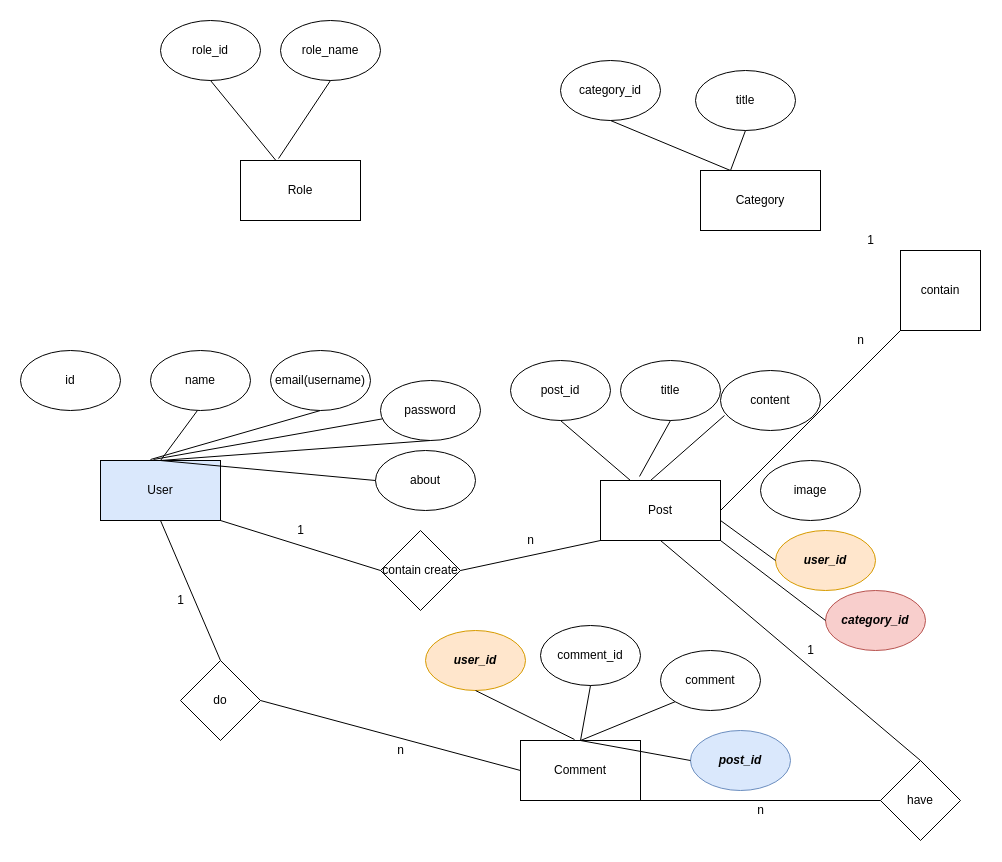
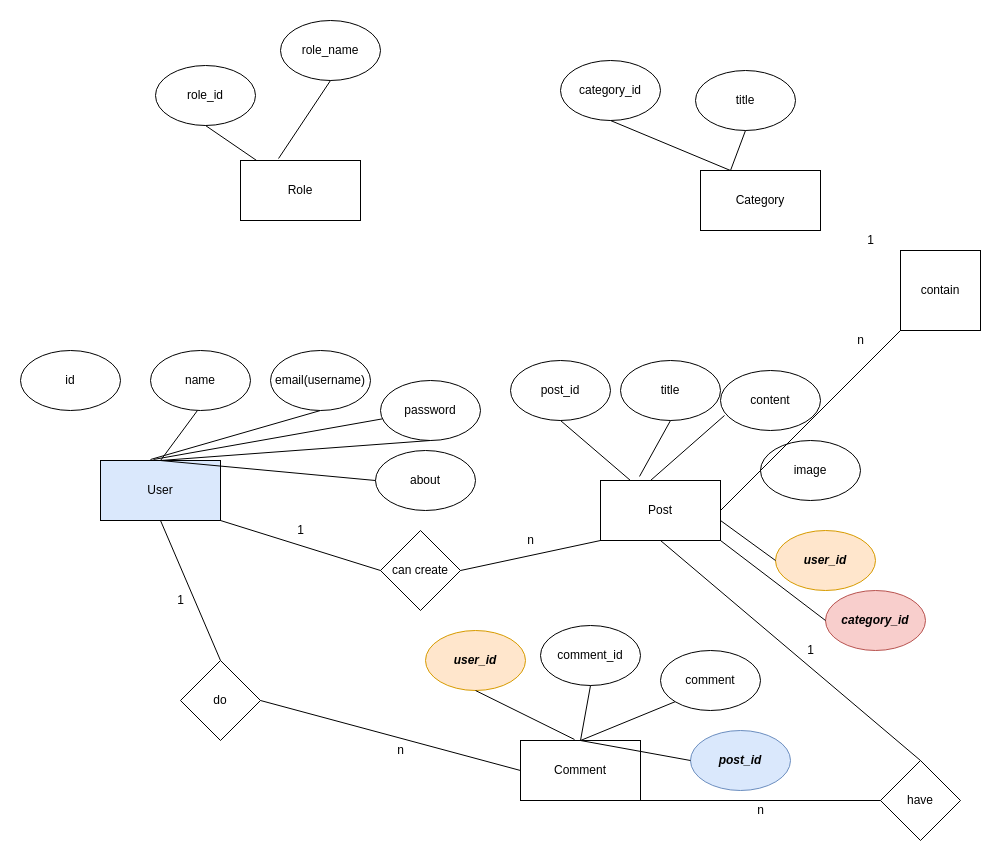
  <mxCell id="0" />
  <mxCell id="1" parent="0" />
  <mxCell id="2" value="User" style="rounded=0;whiteSpace=wrap;html=1;fillColor=#dae8fc;" vertex="1" parent="1"><mxGeometry x="100" y="460" width="120" height="60" as="geometry" /></mxCell>
  <mxCell id="3" value="id" style="ellipse;whiteSpace=wrap;html=1;" vertex="1" parent="1"><mxGeometry x="20" y="350" width="100" height="60" as="geometry" /></mxCell>
  <mxCell id="4" value="" style="endArrow=none;html=1;rounded=0;exitX=0.442;exitY=-0.017;exitDx=0;exitDy=0;exitPerimeter=0;" edge="1" parent="1" source="2" target="9"><mxGeometry width="50" height="50" relative="1" as="geometry"><mxPoint x="400" y="600" as="sourcePoint" /><mxPoint x="450" y="550" as="targetPoint" /></mxGeometry></mxCell>
  <mxCell id="5" value="name" style="ellipse;whiteSpace=wrap;html=1;" vertex="1" parent="1"><mxGeometry x="150" y="350" width="100" height="60" as="geometry" /></mxCell>
  <mxCell id="6" value="" style="endArrow=none;html=1;rounded=0;entryX=0.5;entryY=1;entryDx=0;entryDy=0;exitX=0.5;exitY=0;exitDx=0;exitDy=0;" edge="1" parent="1" source="2"><mxGeometry width="50" height="50" relative="1" as="geometry"><mxPoint x="250" y="460" as="sourcePoint" /><mxPoint x="196.96" y="410" as="targetPoint" /></mxGeometry></mxCell>
  <mxCell id="7" value="" style="endArrow=none;html=1;rounded=0;entryX=0.5;entryY=1;entryDx=0;entryDy=0;" edge="1" parent="1"><mxGeometry width="50" height="50" relative="1" as="geometry"><mxPoint x="150" y="459" as="sourcePoint" /><mxPoint x="320" y="410" as="targetPoint" /></mxGeometry></mxCell>
  <mxCell id="8" value="email(username)" style="ellipse;whiteSpace=wrap;html=1;" vertex="1" parent="1"><mxGeometry x="270" y="350" width="100" height="60" as="geometry" /></mxCell>
  <mxCell id="9" value="password" style="ellipse;whiteSpace=wrap;html=1;" vertex="1" parent="1"><mxGeometry x="380" y="380" width="100" height="60" as="geometry" /></mxCell>
  <mxCell id="10" value="" style="endArrow=none;html=1;rounded=0;entryX=0.5;entryY=1;entryDx=0;entryDy=0;" edge="1" parent="1" target="9"><mxGeometry width="50" height="50" relative="1" as="geometry"><mxPoint x="160" y="460" as="sourcePoint" /><mxPoint x="330" y="420" as="targetPoint" /></mxGeometry></mxCell>
  <mxCell id="11" value="about" style="ellipse;whiteSpace=wrap;html=1;" vertex="1" parent="1"><mxGeometry x="375" y="450" width="100" height="60" as="geometry" /></mxCell>
  <mxCell id="12" value="" style="endArrow=none;html=1;rounded=0;entryX=0;entryY=0.5;entryDx=0;entryDy=0;" edge="1" parent="1" target="11"><mxGeometry width="50" height="50" relative="1" as="geometry"><mxPoint x="160" y="460" as="sourcePoint" /><mxPoint x="440" y="450" as="targetPoint" /></mxGeometry></mxCell>
  <mxCell id="13" value="Post" style="rounded=0;whiteSpace=wrap;html=1;" vertex="1" parent="1"><mxGeometry x="600" y="480" width="120" height="60" as="geometry" /></mxCell>
  <mxCell id="14" value="post_id" style="ellipse;whiteSpace=wrap;html=1;" vertex="1" parent="1"><mxGeometry x="510" y="360" width="100" height="60" as="geometry" /></mxCell>
  <mxCell id="15" value="title" style="ellipse;whiteSpace=wrap;html=1;" vertex="1" parent="1"><mxGeometry x="620" y="360" width="100" height="60" as="geometry" /></mxCell>
  <mxCell id="16" value="content" style="ellipse;whiteSpace=wrap;html=1;" vertex="1" parent="1"><mxGeometry x="720" y="370" width="100" height="60" as="geometry" /></mxCell>
- <mxCell id="17" value="image" style="ellipse;whiteSpace=wrap;html=1;" vertex="1" parent="1"><mxGeometry x="760" y="460" width="100" height="60" as="geometry" /></mxCell>
+ <mxCell id="17" value="image" style="ellipse;whiteSpace=wrap;html=1;" vertex="1" parent="1"><mxGeometry x="760" y="440" width="100" height="60" as="geometry" /></mxCell>
  <mxCell id="18" value="" style="endArrow=none;html=1;rounded=0;entryX=0.5;entryY=1;entryDx=0;entryDy=0;exitX=0.25;exitY=0;exitDx=0;exitDy=0;" edge="1" parent="1" source="13" target="14"><mxGeometry width="50" height="50" relative="1" as="geometry"><mxPoint x="170" y="470" as="sourcePoint" /><mxPoint x="385" y="490" as="targetPoint" /></mxGeometry></mxCell>
  <mxCell id="19" value="" style="endArrow=none;html=1;rounded=0;entryX=0.5;entryY=1;entryDx=0;entryDy=0;exitX=0.325;exitY=-0.067;exitDx=0;exitDy=0;exitPerimeter=0;" edge="1" parent="1" source="13" target="15"><mxGeometry width="50" height="50" relative="1" as="geometry"><mxPoint x="640" y="490" as="sourcePoint" /><mxPoint x="570" y="430" as="targetPoint" /></mxGeometry></mxCell>
  <mxCell id="20" value="" style="endArrow=none;html=1;rounded=0;entryX=0.04;entryY=0.75;entryDx=0;entryDy=0;entryPerimeter=0;" edge="1" parent="1" target="16"><mxGeometry width="50" height="50" relative="1" as="geometry"><mxPoint x="650" y="480" as="sourcePoint" /><mxPoint x="680" y="430" as="targetPoint" /></mxGeometry></mxCell>
  <mxCell id="21" value="&lt;i&gt;&lt;b&gt;user_id&lt;/b&gt;&lt;/i&gt;" style="ellipse;whiteSpace=wrap;html=1;fillColor=#ffe6cc;strokeColor=#d79b00;" vertex="1" parent="1"><mxGeometry x="775" y="530" width="100" height="60" as="geometry" /></mxCell>
  <mxCell id="22" value="" style="endArrow=none;html=1;rounded=0;entryX=0;entryY=0.5;entryDx=0;entryDy=0;" edge="1" parent="1" target="21"><mxGeometry width="50" height="50" relative="1" as="geometry"><mxPoint x="720" y="520" as="sourcePoint" /><mxPoint x="760" y="510" as="targetPoint" /></mxGeometry></mxCell>
- <mxCell id="23" value="contain create" style="rhombus;whiteSpace=wrap;html=1;" vertex="1" parent="1"><mxGeometry x="380" y="530" width="80" height="80" as="geometry" /></mxCell>
+ <mxCell id="23" value="can create" style="rhombus;whiteSpace=wrap;html=1;" vertex="1" parent="1"><mxGeometry x="380" y="530" width="80" height="80" as="geometry" /></mxCell>
  <mxCell id="24" value="" style="endArrow=none;html=1;rounded=0;exitX=1;exitY=1;exitDx=0;exitDy=0;entryX=0;entryY=0.5;entryDx=0;entryDy=0;" edge="1" parent="1" source="2" target="23"><mxGeometry width="50" height="50" relative="1" as="geometry"><mxPoint x="400" y="600" as="sourcePoint" /><mxPoint x="450" y="550" as="targetPoint" /></mxGeometry></mxCell>
  <mxCell id="25" value="" style="endArrow=none;html=1;rounded=0;exitX=0;exitY=1;exitDx=0;exitDy=0;entryX=1;entryY=0.5;entryDx=0;entryDy=0;" edge="1" parent="1" source="13" target="23"><mxGeometry width="50" height="50" relative="1" as="geometry"><mxPoint x="230" y="530" as="sourcePoint" /><mxPoint x="390" y="580" as="targetPoint" /></mxGeometry></mxCell>
  <mxCell id="26" value="1" style="text;html=1;align=center;verticalAlign=middle;resizable=0;points=[];autosize=1;strokeColor=none;fillColor=none;" vertex="1" parent="1"><mxGeometry x="285" y="515" width="30" height="30" as="geometry" /></mxCell>
  <mxCell id="27" value="n" style="text;html=1;align=center;verticalAlign=middle;resizable=0;points=[];autosize=1;strokeColor=none;fillColor=none;" vertex="1" parent="1"><mxGeometry x="515" y="525" width="30" height="30" as="geometry" /></mxCell>
  <mxCell id="28" value="Comment" style="rounded=0;whiteSpace=wrap;html=1;" vertex="1" parent="1"><mxGeometry x="520" y="740" width="120" height="60" as="geometry" /></mxCell>
  <mxCell id="29" value="&lt;i&gt;&lt;b&gt;user_id&lt;/b&gt;&lt;/i&gt;" style="ellipse;whiteSpace=wrap;html=1;fillColor=#ffe6cc;strokeColor=#d79b00;" vertex="1" parent="1"><mxGeometry x="425" y="630" width="100" height="60" as="geometry" /></mxCell>
  <mxCell id="30" value="comment_id" style="ellipse;whiteSpace=wrap;html=1;" vertex="1" parent="1"><mxGeometry x="540" y="625" width="100" height="60" as="geometry" /></mxCell>
  <mxCell id="31" value="comment" style="ellipse;whiteSpace=wrap;html=1;" vertex="1" parent="1"><mxGeometry x="660" y="650" width="100" height="60" as="geometry" /></mxCell>
  <mxCell id="32" value="&lt;b&gt;&lt;i&gt;post_id&lt;/i&gt;&lt;/b&gt;" style="ellipse;whiteSpace=wrap;html=1;fillColor=#dae8fc;strokeColor=#6c8ebf;" vertex="1" parent="1"><mxGeometry x="690" y="730" width="100" height="60" as="geometry" /></mxCell>
  <mxCell id="33" value="" style="endArrow=none;html=1;rounded=0;exitX=0.45;exitY=-0.017;exitDx=0;exitDy=0;entryX=0.5;entryY=1;entryDx=0;entryDy=0;exitPerimeter=0;" edge="1" parent="1" source="28" target="29"><mxGeometry width="50" height="50" relative="1" as="geometry"><mxPoint x="390" y="610" as="sourcePoint" /><mxPoint x="440" y="560" as="targetPoint" /></mxGeometry></mxCell>
  <mxCell id="34" value="" style="endArrow=none;html=1;rounded=0;entryX=0.5;entryY=1;entryDx=0;entryDy=0;" edge="1" parent="1" target="30"><mxGeometry width="50" height="50" relative="1" as="geometry"><mxPoint x="580" y="740" as="sourcePoint" /><mxPoint x="485" y="700" as="targetPoint" /></mxGeometry></mxCell>
  <mxCell id="35" value="" style="endArrow=none;html=1;rounded=0;entryX=0;entryY=1;entryDx=0;entryDy=0;exitX=0.5;exitY=0;exitDx=0;exitDy=0;" edge="1" parent="1" source="28" target="31"><mxGeometry width="50" height="50" relative="1" as="geometry"><mxPoint x="590" y="750" as="sourcePoint" /><mxPoint x="590" y="690" as="targetPoint" /></mxGeometry></mxCell>
  <mxCell id="36" value="" style="endArrow=none;html=1;rounded=0;entryX=0;entryY=0.5;entryDx=0;entryDy=0;" edge="1" parent="1" target="32"><mxGeometry width="50" height="50" relative="1" as="geometry"><mxPoint x="580" y="740" as="sourcePoint" /><mxPoint x="685" y="750" as="targetPoint" /></mxGeometry></mxCell>
  <mxCell id="37" value="do" style="rhombus;whiteSpace=wrap;html=1;" vertex="1" parent="1"><mxGeometry x="180" y="660" width="80" height="80" as="geometry" /></mxCell>
  <mxCell id="38" value="" style="endArrow=none;html=1;rounded=0;exitX=0.5;exitY=1;exitDx=0;exitDy=0;entryX=0.5;entryY=0;entryDx=0;entryDy=0;" edge="1" parent="1" source="2" target="37"><mxGeometry width="50" height="50" relative="1" as="geometry"><mxPoint x="230" y="530" as="sourcePoint" /><mxPoint x="390" y="580" as="targetPoint" /></mxGeometry></mxCell>
  <mxCell id="39" value="" style="endArrow=none;html=1;rounded=0;exitX=0;exitY=0.5;exitDx=0;exitDy=0;entryX=1;entryY=0.5;entryDx=0;entryDy=0;" edge="1" parent="1" source="28" target="37"><mxGeometry width="50" height="50" relative="1" as="geometry"><mxPoint x="170" y="530" as="sourcePoint" /><mxPoint x="230" y="670" as="targetPoint" /></mxGeometry></mxCell>
  <mxCell id="40" value="1" style="text;html=1;align=center;verticalAlign=middle;resizable=0;points=[];autosize=1;strokeColor=none;fillColor=none;" vertex="1" parent="1"><mxGeometry x="165" y="585" width="30" height="30" as="geometry" /></mxCell>
  <mxCell id="41" value="n" style="text;html=1;align=center;verticalAlign=middle;resizable=0;points=[];autosize=1;strokeColor=none;fillColor=none;" vertex="1" parent="1"><mxGeometry x="385" y="735" width="30" height="30" as="geometry" /></mxCell>
  <mxCell id="42" value="have" style="rhombus;whiteSpace=wrap;html=1;" vertex="1" parent="1"><mxGeometry x="880" y="760" width="80" height="80" as="geometry" /></mxCell>
  <mxCell id="43" value="" style="endArrow=none;html=1;rounded=0;entryX=0.5;entryY=1;entryDx=0;entryDy=0;exitX=0.5;exitY=0;exitDx=0;exitDy=0;" edge="1" parent="1" source="42" target="13"><mxGeometry width="50" height="50" relative="1" as="geometry"><mxPoint x="670" y="490" as="sourcePoint" /><mxPoint x="780" y="570" as="targetPoint" /></mxGeometry></mxCell>
  <mxCell id="44" value="" style="endArrow=none;html=1;rounded=0;entryX=1;entryY=1;entryDx=0;entryDy=0;exitX=0;exitY=0.5;exitDx=0;exitDy=0;" edge="1" parent="1" source="42" target="28"><mxGeometry width="50" height="50" relative="1" as="geometry"><mxPoint x="930" y="770" as="sourcePoint" /><mxPoint x="670" y="550" as="targetPoint" /></mxGeometry></mxCell>
  <mxCell id="45" value="1" style="text;html=1;align=center;verticalAlign=middle;resizable=0;points=[];autosize=1;strokeColor=none;fillColor=none;" vertex="1" parent="1"><mxGeometry x="795" y="635" width="30" height="30" as="geometry" /></mxCell>
  <mxCell id="46" value="n" style="text;html=1;align=center;verticalAlign=middle;resizable=0;points=[];autosize=1;strokeColor=none;fillColor=none;" vertex="1" parent="1"><mxGeometry x="745" y="795" width="30" height="30" as="geometry" /></mxCell>
  <mxCell id="47" value="Category" style="rounded=0;whiteSpace=wrap;html=1;" vertex="1" parent="1"><mxGeometry x="700" y="170" width="120" height="60" as="geometry" /></mxCell>
  <mxCell id="48" value="category_id" style="ellipse;whiteSpace=wrap;html=1;" vertex="1" parent="1"><mxGeometry x="560" y="60" width="100" height="60" as="geometry" /></mxCell>
  <mxCell id="49" value="title" style="ellipse;whiteSpace=wrap;html=1;" vertex="1" parent="1"><mxGeometry x="695" y="70" width="100" height="60" as="geometry" /></mxCell>
  <mxCell id="50" value="" style="endArrow=none;html=1;rounded=0;entryX=0.5;entryY=1;entryDx=0;entryDy=0;exitX=0.25;exitY=0;exitDx=0;exitDy=0;" edge="1" parent="1" source="47" target="48"><mxGeometry width="50" height="50" relative="1" as="geometry"><mxPoint x="570" y="260" as="sourcePoint" /><mxPoint x="620" y="210" as="targetPoint" /></mxGeometry></mxCell>
  <mxCell id="51" value="" style="endArrow=none;html=1;rounded=0;entryX=0.5;entryY=1;entryDx=0;entryDy=0;" edge="1" parent="1" target="49"><mxGeometry width="50" height="50" relative="1" as="geometry"><mxPoint x="730" y="170" as="sourcePoint" /><mxPoint x="620" y="130" as="targetPoint" /></mxGeometry></mxCell>
  <mxCell id="52" value="contain" style="whiteSpace=wrap;html=1;rounded=0;" vertex="1" parent="1"><mxGeometry x="900" y="250" width="80" height="80" as="geometry" /></mxCell>
  <mxCell id="53" value="" style="endArrow=none;html=1;rounded=0;exitX=1;exitY=0.5;exitDx=0;exitDy=0;entryX=0;entryY=1;entryDx=0;entryDy=0;" edge="1" parent="1" source="13" target="52"><mxGeometry width="50" height="50" relative="1" as="geometry"><mxPoint x="730" y="520" as="sourcePoint" /><mxPoint x="930" y="310" as="targetPoint" /></mxGeometry></mxCell>
  <mxCell id="54" value="1" style="text;html=1;align=center;verticalAlign=middle;resizable=0;points=[];autosize=1;strokeColor=none;fillColor=none;" vertex="1" parent="1"><mxGeometry x="855" y="225" width="30" height="30" as="geometry" /></mxCell>
  <mxCell id="55" value="n" style="text;html=1;align=center;verticalAlign=middle;resizable=0;points=[];autosize=1;strokeColor=none;fillColor=none;" vertex="1" parent="1"><mxGeometry x="845" y="325" width="30" height="30" as="geometry" /></mxCell>
  <mxCell id="56" value="&lt;i&gt;&lt;b&gt;category_id&lt;/b&gt;&lt;/i&gt;" style="ellipse;whiteSpace=wrap;html=1;fillColor=#f8cecc;strokeColor=#b85450;" vertex="1" parent="1"><mxGeometry x="825" y="590" width="100" height="60" as="geometry" /></mxCell>
  <mxCell id="57" value="" style="endArrow=none;html=1;rounded=0;exitX=1;exitY=1;exitDx=0;exitDy=0;entryX=0;entryY=0.5;entryDx=0;entryDy=0;" edge="1" parent="1" source="13" target="56"><mxGeometry width="50" height="50" relative="1" as="geometry"><mxPoint x="730" y="530" as="sourcePoint" /><mxPoint x="820" y="620" as="targetPoint" /></mxGeometry></mxCell>
  <mxCell id="58" value="Role" style="rounded=0;whiteSpace=wrap;html=1;" vertex="1" parent="1"><mxGeometry x="240" y="160" width="120" height="60" as="geometry" /></mxCell>
- <mxCell id="59" value="role_id" style="ellipse;whiteSpace=wrap;html=1;" vertex="1" parent="1"><mxGeometry x="160" y="20" width="100" height="60" as="geometry" /></mxCell>
+ <mxCell id="59" value="role_id" style="ellipse;whiteSpace=wrap;html=1;" vertex="1" parent="1"><mxGeometry x="155" y="65" width="100" height="60" as="geometry" /></mxCell>
  <mxCell id="60" value="role_name" style="ellipse;whiteSpace=wrap;html=1;" vertex="1" parent="1"><mxGeometry x="280" y="20" width="100" height="60" as="geometry" /></mxCell>
  <mxCell id="61" value="" style="endArrow=none;html=1;rounded=0;exitX=0.5;exitY=1;exitDx=0;exitDy=0;" edge="1" parent="1" source="59" target="58"><mxGeometry width="50" height="50" relative="1" as="geometry"><mxPoint x="570" y="190" as="sourcePoint" /><mxPoint x="620" y="140" as="targetPoint" /></mxGeometry></mxCell>
  <mxCell id="62" value="" style="endArrow=none;html=1;rounded=0;exitX=0.5;exitY=1;exitDx=0;exitDy=0;entryX=0.317;entryY=-0.033;entryDx=0;entryDy=0;entryPerimeter=0;" edge="1" parent="1" source="60" target="58"><mxGeometry width="50" height="50" relative="1" as="geometry"><mxPoint x="220" y="90" as="sourcePoint" /><mxPoint x="285.455" y="170" as="targetPoint" /></mxGeometry></mxCell>
